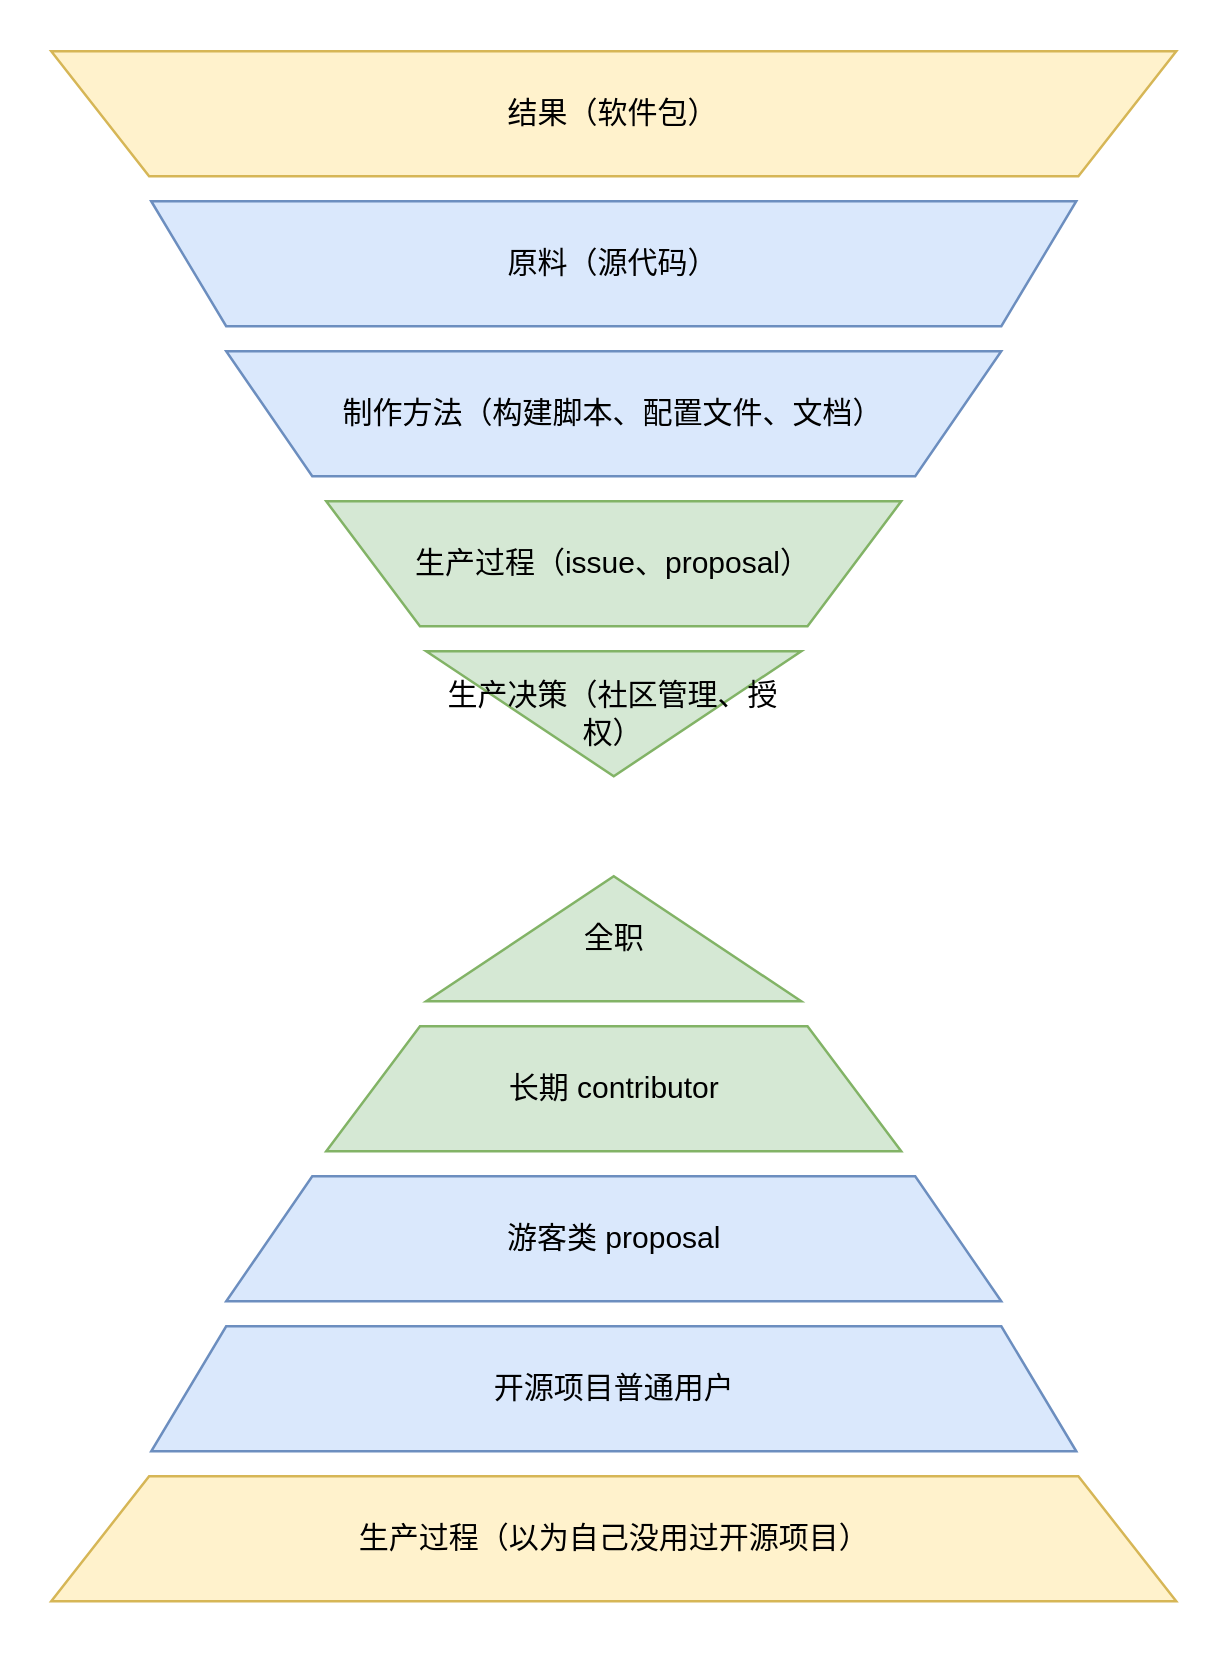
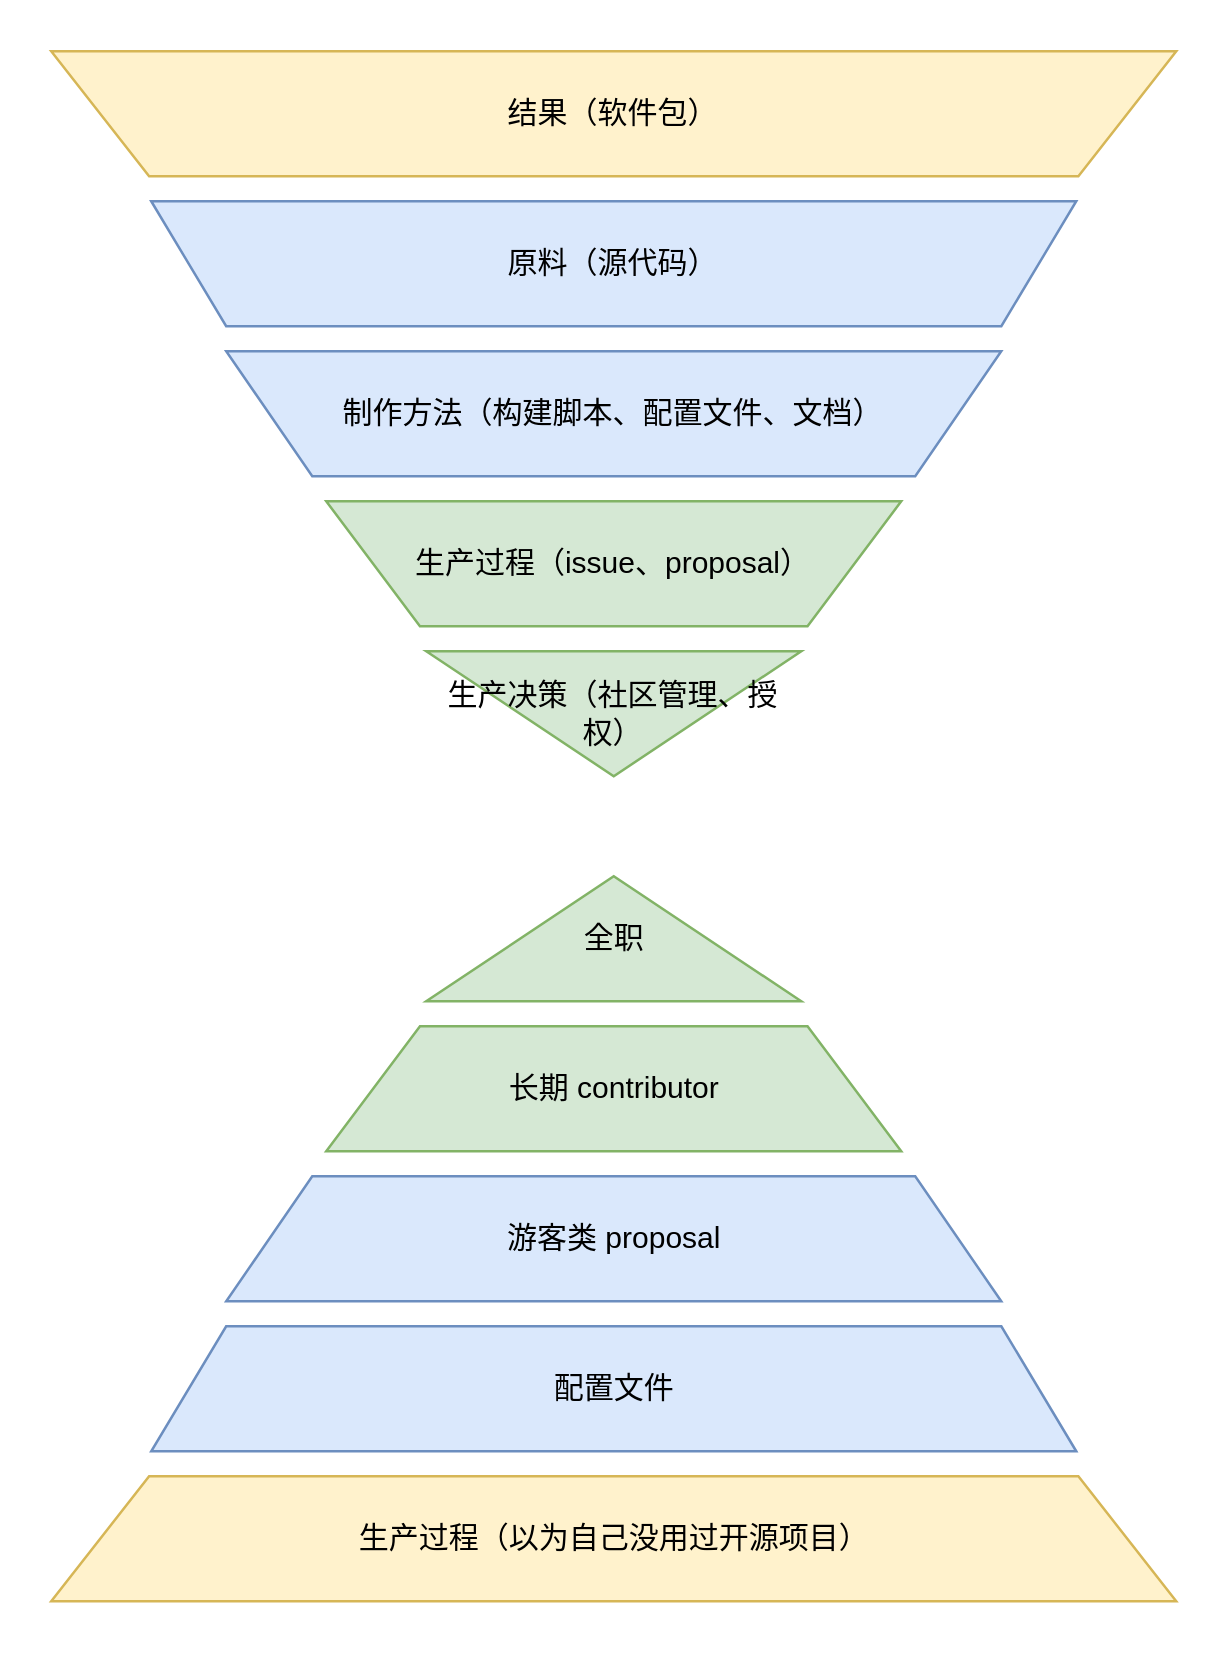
  <mxCell id="0" />
  <mxCell id="1" parent="0" />
  <mxCell id="2" value="结果（软件包）" style="verticalLabelPosition=middle;verticalAlign=middle;html=1;shape=trapezoid;perimeter=trapezoidPerimeter;whiteSpace=wrap;size=0.087;arcSize=10;flipV=1;labelPosition=center;align=center;rotation=0;fillColor=#fff2cc;strokeColor=#d6b656;" vertex="1" parent="1"><mxGeometry x="20" y="20" width="450" height="50" as="geometry" /></mxCell>
  <mxCell id="3" value="原料（源代码）" style="verticalLabelPosition=middle;verticalAlign=middle;html=1;shape=trapezoid;perimeter=trapezoidPerimeter;whiteSpace=wrap;size=0.081;arcSize=10;flipV=1;labelPosition=center;align=center;rotation=0;fillColor=#dae8fc;strokeColor=#6c8ebf;" vertex="1" parent="1"><mxGeometry x="60" y="80" width="370" height="50" as="geometry" /></mxCell>
  <mxCell id="4" value="制作方法（构建脚本、配置文件、文档）" style="verticalLabelPosition=middle;verticalAlign=middle;html=1;shape=trapezoid;perimeter=trapezoidPerimeter;whiteSpace=wrap;size=0.111;arcSize=10;flipV=1;labelPosition=center;align=center;rotation=0;fillColor=#dae8fc;strokeColor=#6c8ebf;" vertex="1" parent="1"><mxGeometry x="90" y="140" width="310" height="50" as="geometry" /></mxCell>
  <mxCell id="5" value="生产过程（issue、proposal）" style="verticalLabelPosition=middle;verticalAlign=middle;html=1;shape=trapezoid;perimeter=trapezoidPerimeter;whiteSpace=wrap;size=0.163;arcSize=10;flipV=1;labelPosition=center;align=center;rotation=0;fillColor=#d5e8d4;strokeColor=#82b366;" vertex="1" parent="1"><mxGeometry x="130" y="200" width="230" height="50" as="geometry" /></mxCell>
  <mxCell id="6" value="生产决策（社区管理、授权）" style="verticalLabelPosition=middle;verticalAlign=middle;html=1;shape=trapezoid;perimeter=trapezoidPerimeter;whiteSpace=wrap;size=0.5;arcSize=10;flipV=1;labelPosition=center;align=center;rotation=0;fillColor=#d5e8d4;strokeColor=#82b366;" vertex="1" parent="1"><mxGeometry x="170" y="260" width="150" height="50" as="geometry" /></mxCell>
  <mxCell id="7" value="" style="verticalLabelPosition=middle;verticalAlign=middle;html=1;shape=trapezoid;perimeter=trapezoidPerimeter;whiteSpace=wrap;size=0.087;arcSize=10;flipV=1;labelPosition=center;align=center;rotation=-180;fillColor=#fff2cc;strokeColor=#d6b656;" vertex="1" parent="1"><mxGeometry x="20" y="590" width="450" height="50" as="geometry" /></mxCell>
  <mxCell id="8" value="" style="verticalLabelPosition=middle;verticalAlign=middle;html=1;shape=trapezoid;perimeter=trapezoidPerimeter;whiteSpace=wrap;size=0.081;arcSize=10;flipV=1;labelPosition=center;align=center;rotation=-180;fillColor=#dae8fc;strokeColor=#6c8ebf;" vertex="1" parent="1"><mxGeometry x="60" y="530" width="370" height="50" as="geometry" /></mxCell>
  <mxCell id="9" value="" style="verticalLabelPosition=middle;verticalAlign=middle;html=1;shape=trapezoid;perimeter=trapezoidPerimeter;whiteSpace=wrap;size=0.111;arcSize=10;flipV=1;labelPosition=center;align=center;rotation=-180;fillColor=#dae8fc;strokeColor=#6c8ebf;" vertex="1" parent="1"><mxGeometry x="90" y="470" width="310" height="50" as="geometry" /></mxCell>
  <mxCell id="10" value="" style="verticalLabelPosition=middle;verticalAlign=middle;html=1;shape=trapezoid;perimeter=trapezoidPerimeter;whiteSpace=wrap;size=0.163;arcSize=10;flipV=1;labelPosition=center;align=center;rotation=-180;fillColor=#d5e8d4;strokeColor=#82b366;" vertex="1" parent="1"><mxGeometry x="130" y="410" width="230" height="50" as="geometry" /></mxCell>
  <mxCell id="11" value="" style="verticalLabelPosition=middle;verticalAlign=middle;html=1;shape=trapezoid;perimeter=trapezoidPerimeter;whiteSpace=wrap;size=0.5;arcSize=10;flipV=1;labelPosition=center;align=center;rotation=-180;fillColor=#d5e8d4;strokeColor=#82b366;" vertex="1" parent="1"><mxGeometry x="170" y="350" width="150" height="50" as="geometry" /></mxCell>
  <mxCell id="12" value="生产过程（以为自己没用过开源项目）" style="text;html=1;align=center;verticalAlign=middle;resizable=0;points=[];autosize=1;strokeColor=none;fillColor=none;" vertex="1" parent="1"><mxGeometry x="105" y="600" width="280" height="30" as="geometry" /></mxCell>
- <mxCell id="13" value="开源项目普通用户" style="text;html=1;align=center;verticalAlign=middle;resizable=0;points=[];autosize=1;strokeColor=none;fillColor=none;" vertex="1" parent="1"><mxGeometry x="185" y="540" width="120" height="30" as="geometry" /></mxCell>
+ <mxCell id="13" value="配置文件" style="text;html=1;align=center;verticalAlign=middle;resizable=0;points=[];autosize=1;strokeColor=none;fillColor=none;" vertex="1" parent="1"><mxGeometry x="185" y="540" width="120" height="30" as="geometry" /></mxCell>
  <mxCell id="14" value="游客类 proposal" style="text;html=1;align=center;verticalAlign=middle;resizable=0;points=[];autosize=1;strokeColor=none;fillColor=none;" vertex="1" parent="1"><mxGeometry x="185" y="480" width="120" height="30" as="geometry" /></mxCell>
  <mxCell id="15" value="长期 contributor" style="text;html=1;align=center;verticalAlign=middle;resizable=0;points=[];autosize=1;strokeColor=none;fillColor=none;" vertex="1" parent="1"><mxGeometry x="190" y="420" width="110" height="30" as="geometry" /></mxCell>
  <mxCell id="16" value="全职" style="text;html=1;align=center;verticalAlign=middle;resizable=0;points=[];autosize=1;strokeColor=none;fillColor=none;" vertex="1" parent="1"><mxGeometry x="220" y="360" width="50" height="30" as="geometry" /></mxCell>
